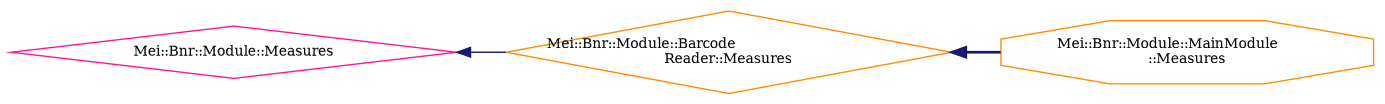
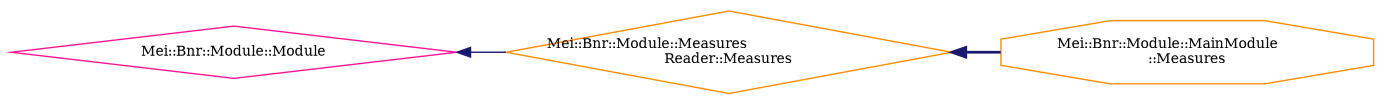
  digraph {
    fontname="DejaVu Serif"
    rankdir=LR
    node [color=darkorange fillcolor=white fontname="DejaVu Serif" fontsize=10 shape=diamond style=filled]
    edge [color=midnightblue dir=back fontname="DejaVu Serif" fontsize=10 labelfontname=Helvetica labelfontsize=10]
-   n1 [color=deeppink height=0.2 label="Mei::Bnr::Module::Measures" width=0.4]
-   n2 [height=0.2 label="Mei::Bnr::Module::Barcode\lReader::Measures" width=0.4]
+   n1 [color=deeppink height=0.2 label="Mei::Bnr::Module::Module" width=0.4]
+   n2 [height=0.2 label="Mei::Bnr::Module::Measures\lReader::Measures" width=0.4]
    n3 [height=0.2 label="Mei::Bnr::Module::MainModule\l::Measures" shape=octagon width=0.4]
    n1 -> n2 [style=solid]
    n2 -> n3 [style=bold]
  }
